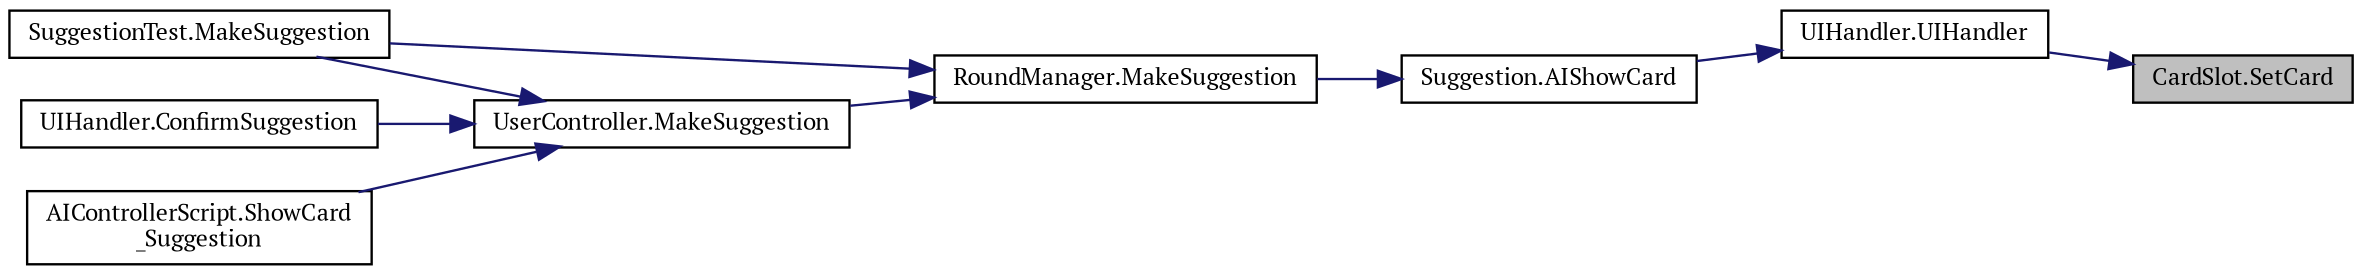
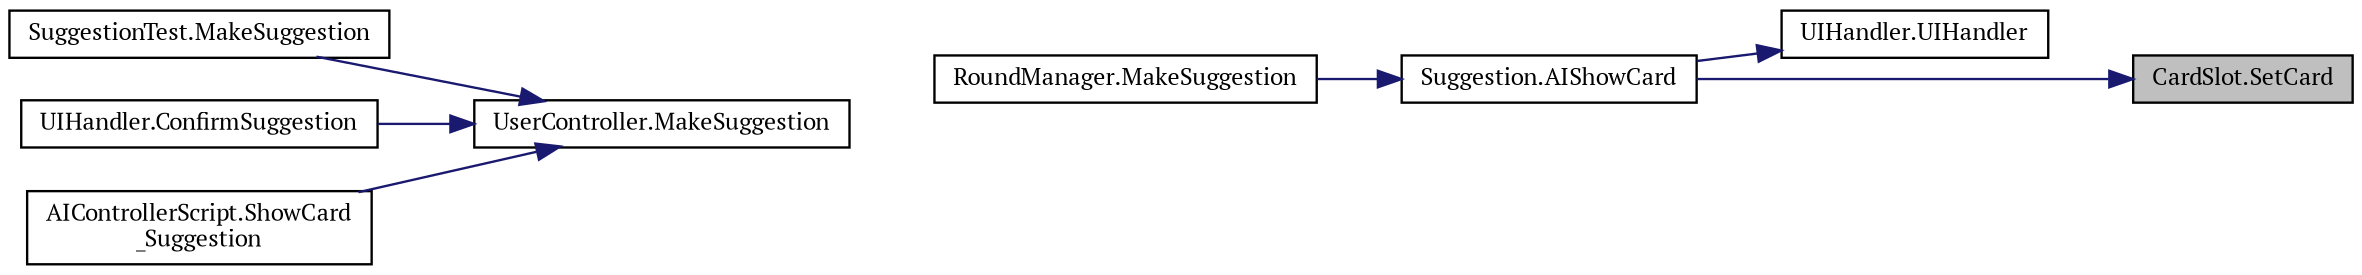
  digraph {
    fontname="PT Serif"
    rankdir=RL
    node [color=black fillcolor=white fontname="PT Serif" fontsize=10 shape=record style=filled]
    edge [color=midnightblue dir=back fontname="PT Serif" fontsize=10 labelfontname=Helvetica labelfontsize=10 style=solid]
    n1 [fillcolor=grey75 fontcolor=black height=0.2 label="CardSlot.SetCard" width=0.4]
    n2 [height=0.2 label="UIHandler.UIHandler" width=0.4]
    n3 [height=0.2 label="Suggestion.AIShowCard" width=0.4]
    n4 [height=0.2 label="RoundManager.MakeSuggestion" width=0.4]
    n5 [height=0.2 label="SuggestionTest.MakeSuggestion" width=0.4]
    n6 [height=0.2 label="UserController.MakeSuggestion" width=0.4]
    n7 [height=0.2 label="UIHandler.ConfirmSuggestion" width=0.4]
    n8 [height=0.2 label="AIControllerScript.ShowCard\l_Suggestion" width=0.4]
-   n1 -> n2
+   n1 -> n3
    n2 -> n3
    n3 -> n4
-   n4 -> n5
-   n4 -> n6
    n6 -> n5
    n6 -> n7
    n6 -> n8
  }
